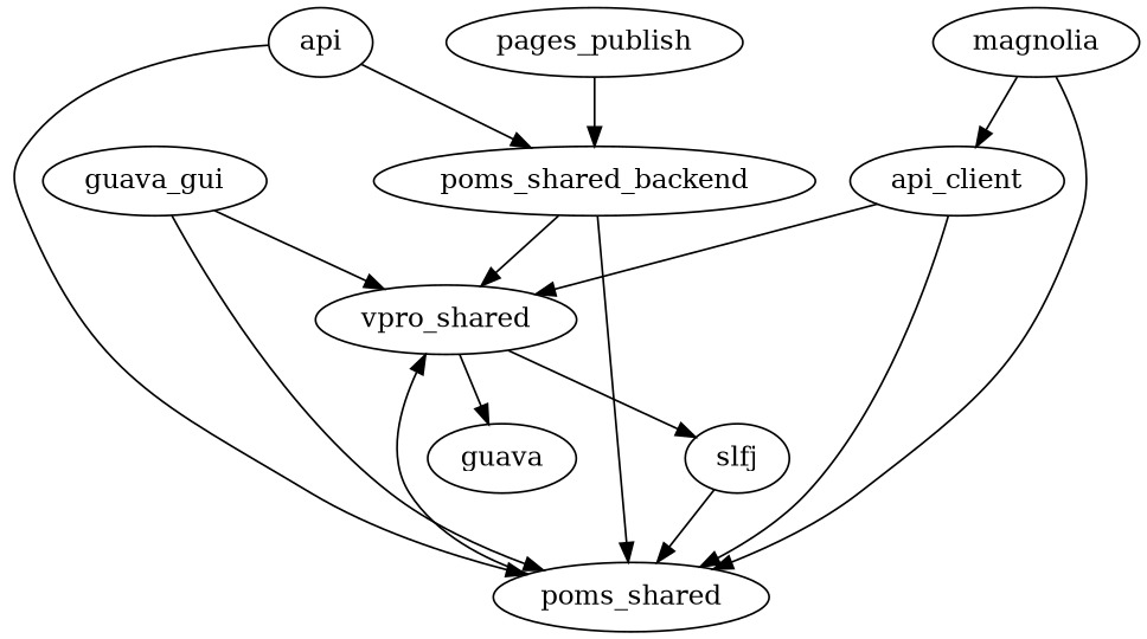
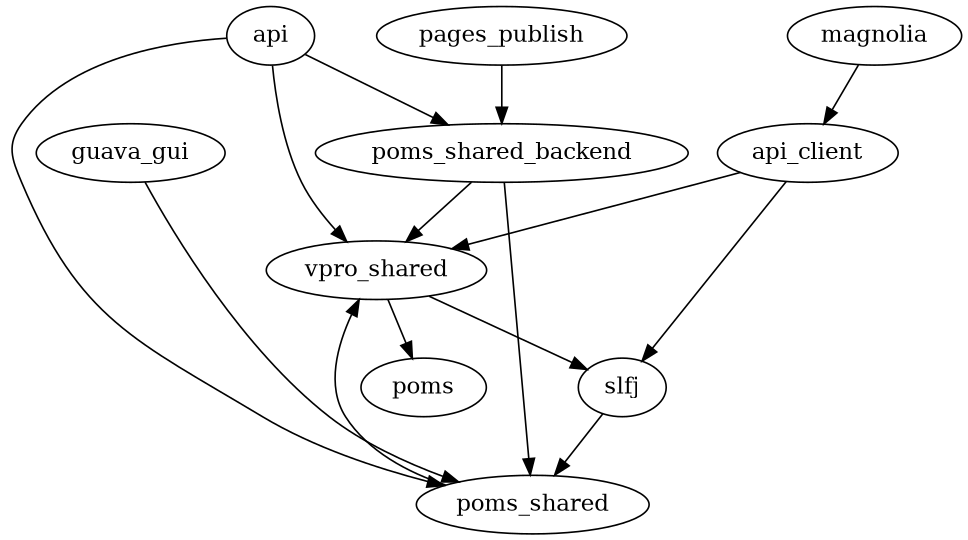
  digraph {
    vpro_shared
    slfj
-   guava
+   guava [label=poms]
    poms_shared
    poms_shared_backend
    n6 [label=guava_gui]
    api
    pages_publish
    api_client
    magnolia
    vpro_shared -> slfj
    vpro_shared -> guava
    slfj -> poms_shared
    poms_shared -> vpro_shared
    poms_shared_backend -> vpro_shared
    poms_shared_backend -> poms_shared
    n6 -> poms_shared
-   n6 -> vpro_shared
+   api -> vpro_shared
    api -> poms_shared
    api -> poms_shared_backend
    pages_publish -> poms_shared_backend
    api_client -> vpro_shared
-   api_client -> poms_shared
-   magnolia -> poms_shared
+   api_client -> slfj
    magnolia -> api_client
  }
